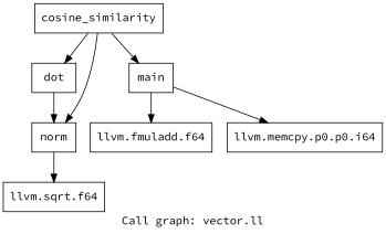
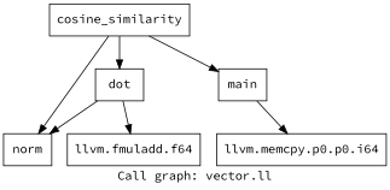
  digraph {
    fontname="Source Code Pro"
    label="Call graph: vector.ll"
    node [fontname="Source Code Pro" shape=record]
    edge [fontname="Source Code Pro"]
    n1 [label="{cosine_similarity}"]
    n2 [label="{dot}"]
    n3 [label="{norm}"]
    n4 [label="{main}"]
    n5 [label="{llvm.fmuladd.f64}"]
-   n6 [label="{llvm.sqrt.f64}"]
    n7 [label="{llvm.memcpy.p0.p0.i64}"]
    n1 -> n2
    n1 -> n3
    n1 -> n4
    n2 -> n3
-   n4 -> n5
-   n3 -> n6
+   n2 -> n5
    n4 -> n7
  }
